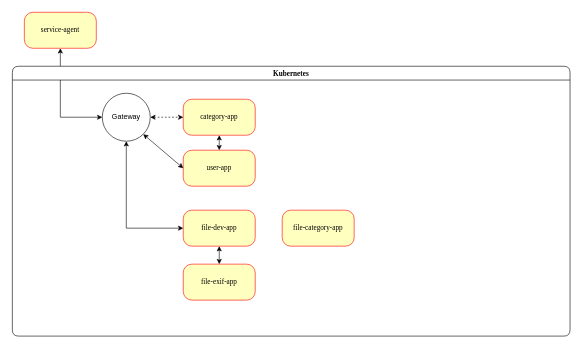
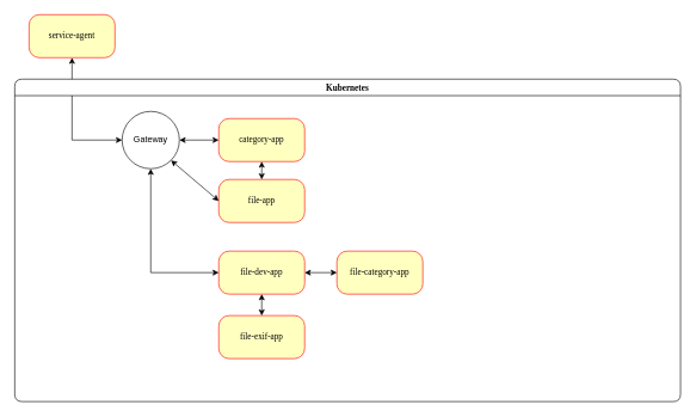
  <mxCell id="0" />
  <mxCell id="1" parent="0" />
  <mxCell id="2" style="edgeStyle=orthogonalEdgeStyle;rounded=0;orthogonalLoop=1;jettySize=auto;html=1;exitX=0.5;exitY=1;exitDx=0;exitDy=0;entryX=0;entryY=0.5;entryDx=0;entryDy=0;startArrow=classic;startFill=1;" parent="1" source="3" target="9" edge="1"><mxGeometry relative="1" as="geometry" /></mxCell>
  <mxCell id="3" value="service-agent" style="rounded=1;whiteSpace=wrap;html=1;arcSize=24;fillColor=#ffffc0;strokeColor=#ff0000;shadow=0;comic=0;labelBackgroundColor=none;fontFamily=Verdana;fontSize=12;fontColor=#000000;align=center;" parent="1" vertex="1"><mxGeometry x="40" y="20" width="120" height="60" as="geometry" /></mxCell>
  <mxCell id="4" value="&lt;div&gt;Kubernetes&lt;/div&gt;" style="swimlane;whiteSpace=wrap;html=1;rounded=1;shadow=0;comic=0;labelBackgroundColor=none;strokeWidth=1;fontFamily=Verdana;fontSize=12;align=center;" parent="1" vertex="1"><mxGeometry x="20" y="110" width="930" height="450" as="geometry" /></mxCell>
  <mxCell id="5" value="&lt;div&gt;category-app&lt;/div&gt;" style="rounded=1;whiteSpace=wrap;html=1;arcSize=24;fillColor=#ffffc0;strokeColor=#ff0000;shadow=0;comic=0;labelBackgroundColor=none;fontFamily=Verdana;fontSize=12;fontColor=#000000;align=center;" parent="4" vertex="1"><mxGeometry x="285" y="55" width="120" height="60" as="geometry" /></mxCell>
  <mxCell id="6" value="&lt;div&gt;file-dev-app&lt;/div&gt;" style="rounded=1;whiteSpace=wrap;html=1;arcSize=24;fillColor=#ffffc0;strokeColor=#ff0000;shadow=0;comic=0;labelBackgroundColor=none;fontFamily=Verdana;fontSize=12;fontColor=#000000;align=center;" parent="4" vertex="1"><mxGeometry x="285" y="240" width="120" height="60" as="geometry" /></mxCell>
- <mxCell id="7" value="&lt;div&gt;user-app&lt;/div&gt;" style="rounded=1;whiteSpace=wrap;html=1;arcSize=24;fillColor=#ffffc0;strokeColor=#ff0000;shadow=0;comic=0;labelBackgroundColor=none;fontFamily=Verdana;fontSize=12;fontColor=#000000;align=center;" parent="4" vertex="1"><mxGeometry x="285" y="140" width="120" height="60" as="geometry" /></mxCell>
+ <mxCell id="7" value="&lt;div&gt;file-app&lt;/div&gt;" style="rounded=1;whiteSpace=wrap;html=1;arcSize=24;fillColor=#ffffc0;strokeColor=#ff0000;shadow=0;comic=0;labelBackgroundColor=none;fontFamily=Verdana;fontSize=12;fontColor=#000000;align=center;" parent="4" vertex="1"><mxGeometry x="285" y="140" width="120" height="60" as="geometry" /></mxCell>
  <mxCell id="8" value="" style="endArrow=classic;startArrow=classic;html=1;rounded=0;exitX=0.5;exitY=1;exitDx=0;exitDy=0;entryX=0.5;entryY=0;entryDx=0;entryDy=0;" parent="4" source="5" target="7" edge="1"><mxGeometry width="50" height="50" relative="1" as="geometry"><mxPoint x="520" y="270" as="sourcePoint" /><mxPoint x="570" y="220" as="targetPoint" /></mxGeometry></mxCell>
  <mxCell id="9" value="&lt;div&gt;Gateway&lt;/div&gt;" style="ellipse;whiteSpace=wrap;html=1;aspect=fixed;" parent="4" vertex="1"><mxGeometry x="150" y="45" width="80" height="80" as="geometry" /></mxCell>
  <mxCell id="10" value="" style="endArrow=classic;startArrow=classic;html=1;rounded=0;exitX=0.5;exitY=1;exitDx=0;exitDy=0;entryX=0;entryY=0.5;entryDx=0;entryDy=0;" parent="4" source="9" target="6" edge="1"><mxGeometry width="50" height="50" relative="1" as="geometry"><mxPoint x="450" y="220" as="sourcePoint" /><mxPoint x="500" y="170" as="targetPoint" /><Array as="points"><mxPoint x="190" y="270" /></Array></mxGeometry></mxCell>
- <mxCell id="11" value="" style="endArrow=classic;startArrow=classic;html=1;rounded=0;entryX=0;entryY=0.5;entryDx=0;entryDy=0;dashed=1;" parent="4" source="9" target="5" edge="1"><mxGeometry width="50" height="50" relative="1" as="geometry"><mxPoint x="450" y="220" as="sourcePoint" /><mxPoint x="500" y="170" as="targetPoint" /></mxGeometry></mxCell>
+ <mxCell id="11" value="" style="endArrow=classic;startArrow=classic;html=1;rounded=0;entryX=0;entryY=0.5;entryDx=0;entryDy=0;" parent="4" source="9" target="5" edge="1"><mxGeometry width="50" height="50" relative="1" as="geometry"><mxPoint x="450" y="220" as="sourcePoint" /><mxPoint x="500" y="170" as="targetPoint" /></mxGeometry></mxCell>
  <mxCell id="12" value="" style="endArrow=classic;startArrow=classic;html=1;rounded=0;exitX=0;exitY=0.5;exitDx=0;exitDy=0;entryX=1;entryY=1;entryDx=0;entryDy=0;" parent="4" source="7" target="9" edge="1"><mxGeometry width="50" height="50" relative="1" as="geometry"><mxPoint x="450" y="280" as="sourcePoint" /><mxPoint x="500" y="230" as="targetPoint" /><Array as="points" /></mxGeometry></mxCell>
  <mxCell id="13" value="file-exif-app" style="rounded=1;whiteSpace=wrap;html=1;arcSize=24;fillColor=#ffffc0;strokeColor=#ff0000;shadow=0;comic=0;labelBackgroundColor=none;fontFamily=Verdana;fontSize=12;fontColor=#000000;align=center;" vertex="1" parent="4"><mxGeometry x="285" y="330" width="120" height="60" as="geometry" /></mxCell>
  <mxCell id="14" value="" style="endArrow=classic;startArrow=classic;html=1;rounded=0;exitX=0.5;exitY=1;exitDx=0;exitDy=0;" edge="1" parent="4" source="6" target="13"><mxGeometry width="50" height="50" relative="1" as="geometry"><mxPoint x="450" y="280" as="sourcePoint" /><mxPoint x="500" y="230" as="targetPoint" /></mxGeometry></mxCell>
  <mxCell id="15" value="file-category-app" style="rounded=1;whiteSpace=wrap;html=1;arcSize=24;fillColor=#ffffc0;strokeColor=#ff0000;shadow=0;comic=0;labelBackgroundColor=none;fontFamily=Verdana;fontSize=12;fontColor=#000000;align=center;" vertex="1" parent="4"><mxGeometry x="450" y="240" width="120" height="60" as="geometry" /></mxCell>
+ <mxCell id="16" value="" style="endArrow=classic;startArrow=classic;html=1;rounded=0;entryX=1;entryY=0.5;entryDx=0;entryDy=0;exitX=0;exitY=0.5;exitDx=0;exitDy=0;" edge="1" parent="4" source="15" target="6"><mxGeometry width="50" height="50" relative="1" as="geometry"><mxPoint x="450" y="280" as="sourcePoint" /><mxPoint x="500" y="230" as="targetPoint" /></mxGeometry></mxCell>
